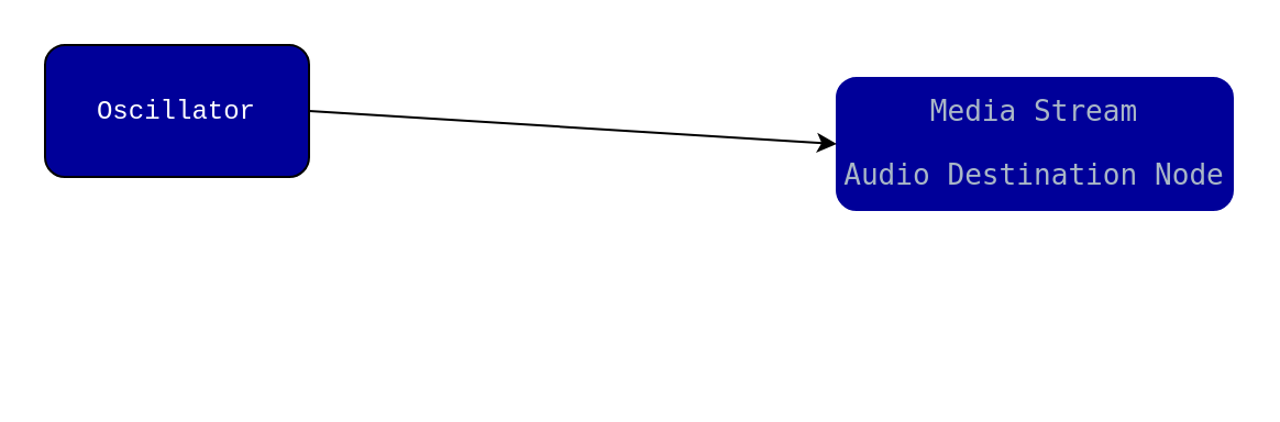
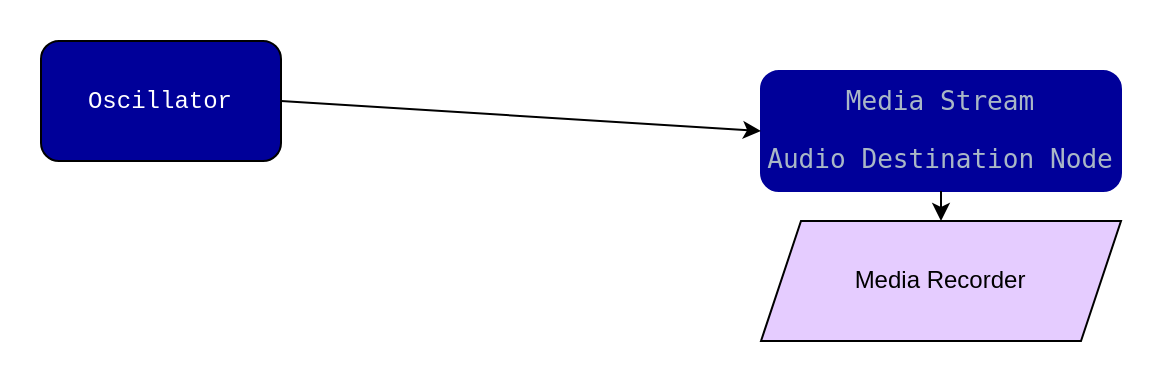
  <mxCell id="0" />
  <mxCell id="1" parent="0" />
  <mxCell id="2" value="&lt;div style=&quot;font-family: Menlo, Monaco, &amp;quot;Courier New&amp;quot;, monospace; line-height: 18px; white-space: pre;&quot;&gt;&lt;font color=&quot;#ffffff&quot;&gt;&lt;span style=&quot;background-color: rgb(0, 0, 153);&quot;&gt;Oscillator&lt;/span&gt;&lt;/font&gt;&lt;/div&gt;" style="rounded=1;whiteSpace=wrap;html=1;fillColor=#000099;" parent="1" vertex="1"><mxGeometry x="20" y="20" width="120" height="60" as="geometry" /></mxCell>
  <mxCell id="3" value="&lt;div style=&quot;color: rgb(169, 183, 198);&quot;&gt;&lt;pre style=&quot;font-family: &amp;quot;JetBrains Mono&amp;quot;, monospace; font-size: 9.8pt;&quot;&gt;&lt;span style=&quot;background-color: rgb(0, 0, 153);&quot;&gt;Media Stream&lt;/span&gt;&lt;/pre&gt;&lt;pre style=&quot;font-family: &amp;quot;JetBrains Mono&amp;quot;, monospace; font-size: 9.8pt;&quot;&gt;&lt;span style=&quot;background-color: rgb(0, 0, 153);&quot;&gt;Audio Destination Node&lt;/span&gt;&lt;/pre&gt;&lt;/div&gt;" style="rounded=1;whiteSpace=wrap;html=1;fillColor=#000099;strokeColor=#000099;" parent="1" vertex="1"><mxGeometry x="380" y="35" width="180" height="60" as="geometry" /></mxCell>
  <mxCell id="4" value="" style="endArrow=classic;html=1;rounded=0;exitX=1;exitY=0.5;exitDx=0;exitDy=0;entryX=0;entryY=0.5;entryDx=0;entryDy=0;" parent="1" source="2" target="3" edge="1"><mxGeometry width="50" height="50" relative="1" as="geometry"><mxPoint x="400" y="250" as="sourcePoint" /><mxPoint x="160" y="50" as="targetPoint" /></mxGeometry></mxCell>
+ <mxCell id="5" value="Media Recorder" style="shape=parallelogram;perimeter=parallelogramPerimeter;whiteSpace=wrap;html=1;fixedSize=1;fillColor=#E5CCFF;" vertex="1" parent="1"><mxGeometry x="380" y="110" width="180" height="60" as="geometry" /></mxCell>
+ <mxCell id="6" value="" style="endArrow=classic;html=1;rounded=0;exitX=0.5;exitY=1;exitDx=0;exitDy=0;entryX=0.5;entryY=0;entryDx=0;entryDy=0;" edge="1" parent="1" source="3" target="5"><mxGeometry width="50" height="50" relative="1" as="geometry"><mxPoint x="400" y="480" as="sourcePoint" /><mxPoint x="470" y="200" as="targetPoint" /></mxGeometry></mxCell>
